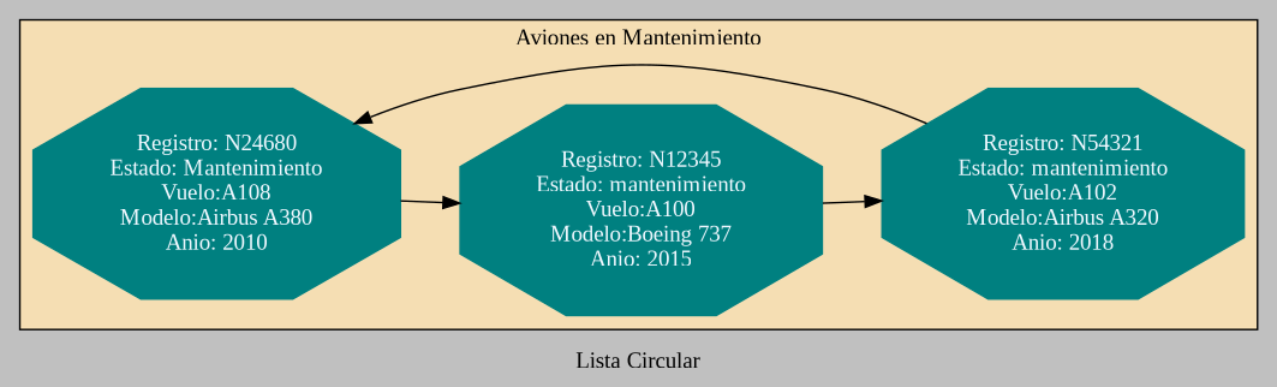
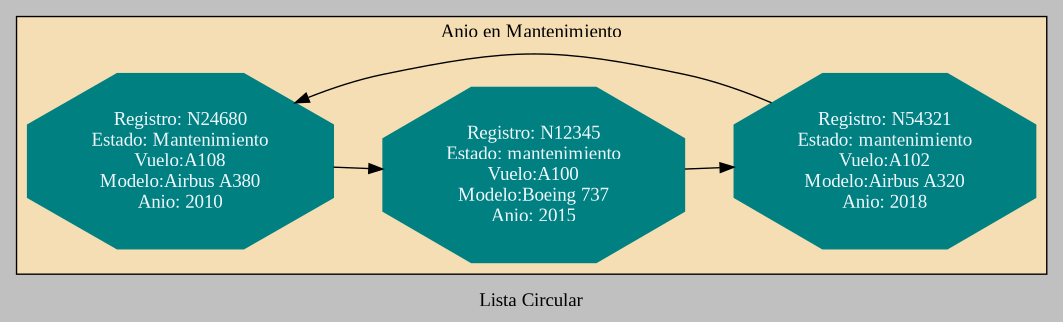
  digraph {
    bgcolor=grey
    label="Lista Circular"
    rankdir=LR
    fontname="Liberation Serif"
    node [color=teal fontcolor=aliceblue shape=octagon style=filled fontname="Liberation Serif"]
    edge [fontname="Liberation Serif"]
    n1 [label="Registro: N24680\nEstado: Mantenimiento\nVuelo:A108\nModelo:Airbus A380\nAnio: 2010"]
    n2 [label="Registro: N12345\nEstado: mantenimiento\nVuelo:A100\nModelo:Boeing 737\nAnio: 2015"]
    n3 [label="Registro: N54321\nEstado: mantenimiento\nVuelo:A102\nModelo:Airbus A320\nAnio: 2018"]
    subgraph cluster_1 {
      bgcolor=wheat
-     label="Aviones en Mantenimiento"
+     label="Anio en Mantenimiento"
      n1
      n2
      n3
    }
    n1 -> n2
    n2 -> n3
    n3 -> n1
  }
